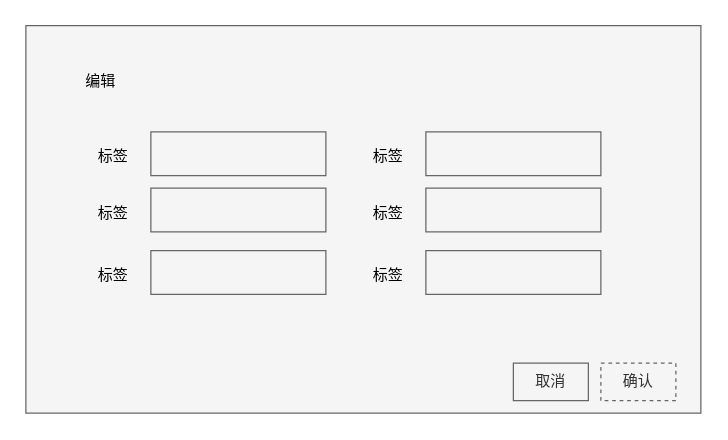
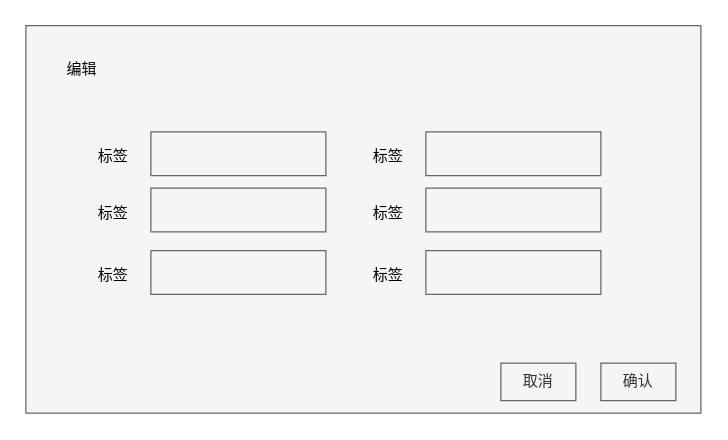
  <mxCell id="0" />
  <mxCell id="1" parent="0" />
  <mxCell id="2" value="" style="rounded=0;whiteSpace=wrap;html=1;fillColor=#f5f5f5;fontColor=#333333;strokeColor=#666666;" vertex="1" parent="1"><mxGeometry x="20" y="20" width="540" height="310" as="geometry" /></mxCell>
- <mxCell id="3" value="编辑" style="text;html=1;align=center;verticalAlign=middle;whiteSpace=wrap;rounded=0;fontColor=#000000;" vertex="1" parent="1"><mxGeometry x="50" y="50" width="60" height="30" as="geometry" /></mxCell>
+ <mxCell id="3" value="编辑" style="text;html=1;align=center;verticalAlign=middle;whiteSpace=wrap;rounded=0;fontColor=#000000;" vertex="1" parent="1"><mxGeometry x="35" y="40" width="60" height="30" as="geometry" /></mxCell>
  <mxCell id="4" value="" style="group" vertex="1" connectable="0" parent="1"><mxGeometry x="60" y="105" width="200" height="35" as="geometry" /></mxCell>
  <mxCell id="5" value="标签" style="text;html=1;align=center;verticalAlign=middle;whiteSpace=wrap;rounded=0;fontColor=#000000;" vertex="1" parent="4"><mxGeometry y="5" width="60" height="30" as="geometry" /></mxCell>
  <mxCell id="6" value="" style="rounded=0;whiteSpace=wrap;html=1;fillColor=#f5f5f5;fontColor=#333333;strokeColor=#666666;" vertex="1" parent="4"><mxGeometry x="60" width="140" height="35" as="geometry" /></mxCell>
  <mxCell id="7" value="" style="group" vertex="1" connectable="0" parent="1"><mxGeometry x="60" y="150" width="200" height="35" as="geometry" /></mxCell>
  <mxCell id="8" value="标签" style="text;html=1;align=center;verticalAlign=middle;whiteSpace=wrap;rounded=0;fontColor=#000000;" vertex="1" parent="7"><mxGeometry y="5" width="60" height="30" as="geometry" /></mxCell>
  <mxCell id="9" value="" style="rounded=0;whiteSpace=wrap;html=1;fillColor=#f5f5f5;fontColor=#333333;strokeColor=#666666;" vertex="1" parent="7"><mxGeometry x="60" width="140" height="35" as="geometry" /></mxCell>
  <mxCell id="10" value="" style="group" vertex="1" connectable="0" parent="1"><mxGeometry x="60" y="200" width="200" height="35" as="geometry" /></mxCell>
  <mxCell id="11" value="标签" style="text;html=1;align=center;verticalAlign=middle;whiteSpace=wrap;rounded=0;fontColor=#000000;" vertex="1" parent="10"><mxGeometry y="5" width="60" height="30" as="geometry" /></mxCell>
  <mxCell id="12" value="" style="rounded=0;whiteSpace=wrap;html=1;fillColor=#f5f5f5;fontColor=#333333;strokeColor=#666666;" vertex="1" parent="10"><mxGeometry x="60" width="140" height="35" as="geometry" /></mxCell>
  <mxCell id="13" value="" style="group" vertex="1" connectable="0" parent="1"><mxGeometry x="280" y="105" width="200" height="35" as="geometry" /></mxCell>
  <mxCell id="14" value="标签" style="text;html=1;align=center;verticalAlign=middle;whiteSpace=wrap;rounded=0;fontColor=#000000;" vertex="1" parent="13"><mxGeometry y="5" width="60" height="30" as="geometry" /></mxCell>
  <mxCell id="15" value="" style="rounded=0;whiteSpace=wrap;html=1;fillColor=#f5f5f5;fontColor=#333333;strokeColor=#666666;" vertex="1" parent="13"><mxGeometry x="60" width="140" height="35" as="geometry" /></mxCell>
  <mxCell id="16" value="" style="group" vertex="1" connectable="0" parent="1"><mxGeometry x="280" y="150" width="200" height="35" as="geometry" /></mxCell>
  <mxCell id="17" value="标签" style="text;html=1;align=center;verticalAlign=middle;whiteSpace=wrap;rounded=0;fontColor=#000000;" vertex="1" parent="16"><mxGeometry y="5" width="60" height="30" as="geometry" /></mxCell>
  <mxCell id="18" value="" style="rounded=0;whiteSpace=wrap;html=1;fillColor=#f5f5f5;fontColor=#333333;strokeColor=#666666;" vertex="1" parent="16"><mxGeometry x="60" width="140" height="35" as="geometry" /></mxCell>
  <mxCell id="19" value="" style="group" vertex="1" connectable="0" parent="1"><mxGeometry x="280" y="200" width="200" height="35" as="geometry" /></mxCell>
  <mxCell id="20" value="标签" style="text;html=1;align=center;verticalAlign=middle;whiteSpace=wrap;rounded=0;fontColor=#000000;" vertex="1" parent="19"><mxGeometry y="5" width="60" height="30" as="geometry" /></mxCell>
  <mxCell id="21" value="" style="rounded=0;whiteSpace=wrap;html=1;fillColor=#f5f5f5;fontColor=#333333;strokeColor=#666666;" vertex="1" parent="19"><mxGeometry x="60" width="140" height="35" as="geometry" /></mxCell>
- <mxCell id="22" value="确认" style="rounded=0;whiteSpace=wrap;html=1;fillColor=#f5f5f5;fontColor=#333333;strokeColor=#666666;dashed=1;" vertex="1" parent="1"><mxGeometry x="480" y="290" width="60" height="30" as="geometry" /></mxCell>
- <mxCell id="23" value="取消" style="rounded=0;whiteSpace=wrap;html=1;fillColor=#f5f5f5;fontColor=#333333;strokeColor=#666666;" vertex="1" parent="1"><mxGeometry x="410" y="290" width="60" height="30" as="geometry" /></mxCell>
+ <mxCell id="22" value="确认" style="rounded=0;whiteSpace=wrap;html=1;fillColor=#f5f5f5;fontColor=#333333;strokeColor=#666666;" vertex="1" parent="1"><mxGeometry x="480" y="290" width="60" height="30" as="geometry" /></mxCell>
+ <mxCell id="23" value="取消" style="rounded=0;whiteSpace=wrap;html=1;fillColor=#f5f5f5;fontColor=#333333;strokeColor=#666666;" vertex="1" parent="1"><mxGeometry x="400" y="290" width="60" height="30" as="geometry" /></mxCell>
